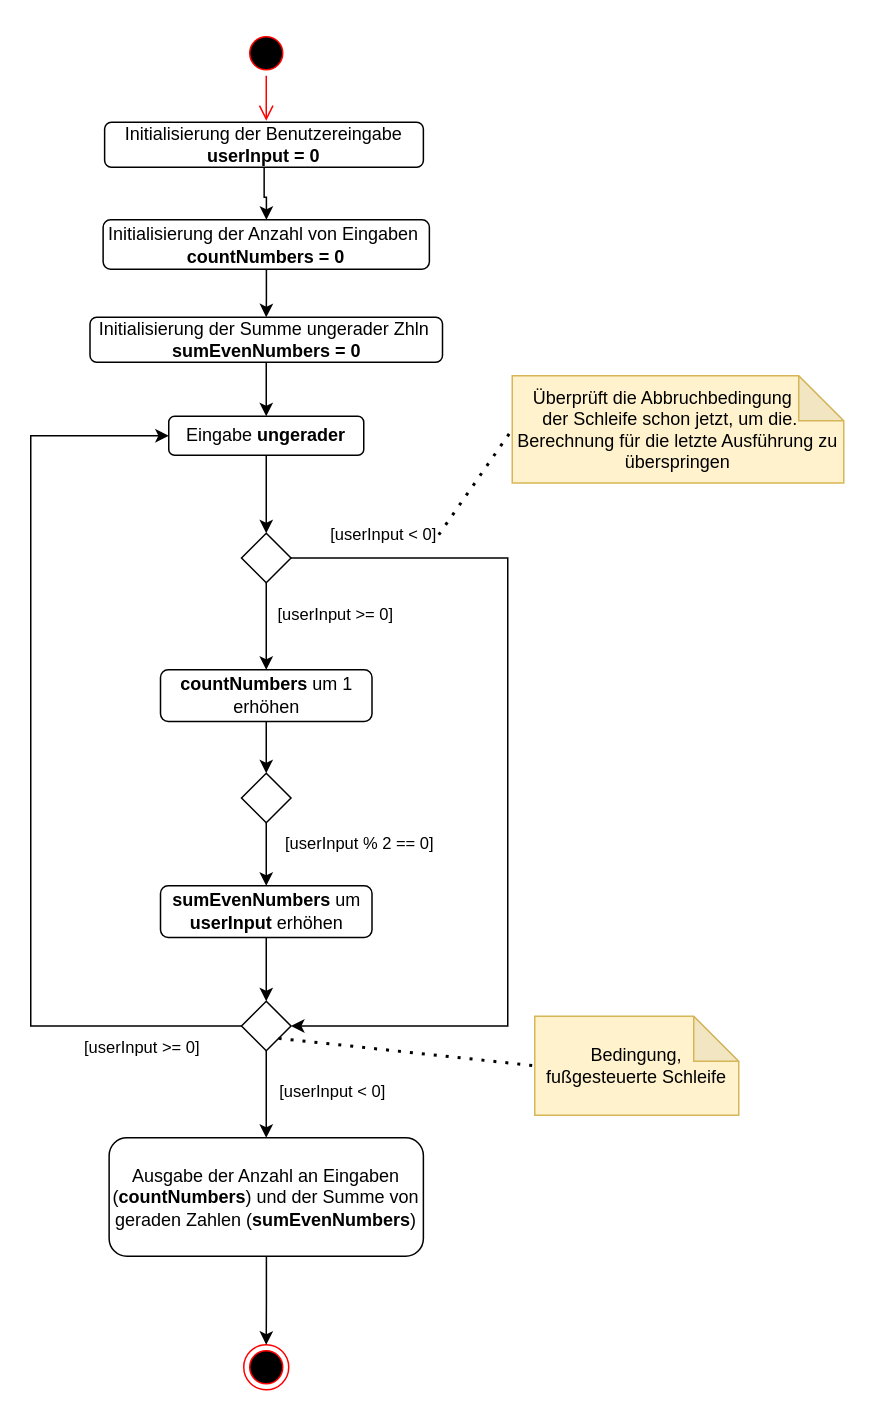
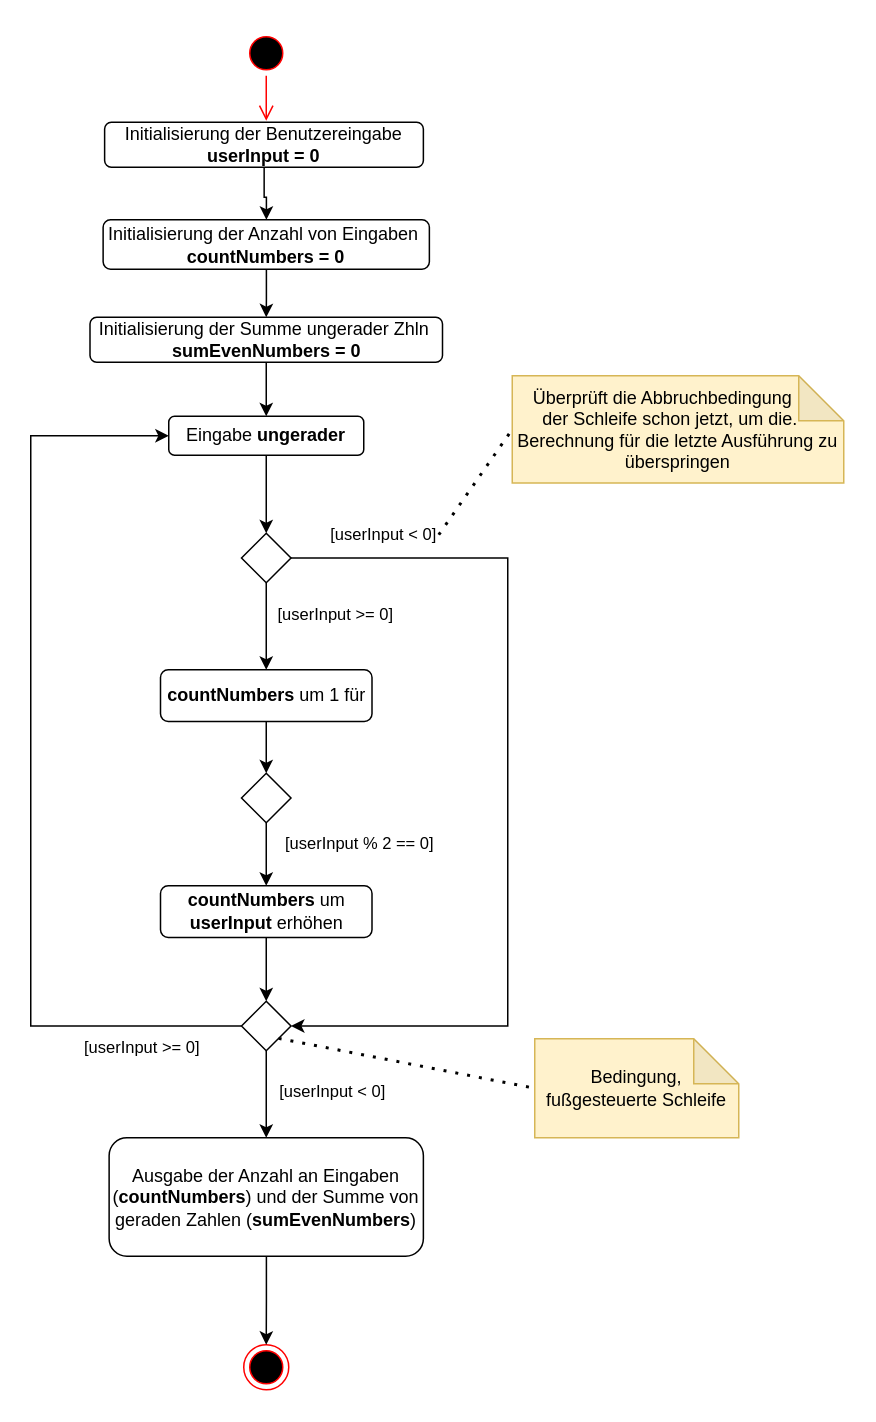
  <mxCell id="0" />
  <mxCell id="1" parent="0" />
  <mxCell id="2" value="" style="ellipse;html=1;shape=startState;fillColor=#000000;strokeColor=#ff0000;" vertex="1" parent="1"><mxGeometry x="162" y="20" width="30" height="30" as="geometry" /></mxCell>
  <mxCell id="3" value="" style="edgeStyle=orthogonalEdgeStyle;html=1;verticalAlign=bottom;endArrow=open;endSize=8;strokeColor=#ff0000;rounded=0;" edge="1" source="2" parent="1"><mxGeometry relative="1" as="geometry"><mxPoint x="177" y="80" as="targetPoint" /></mxGeometry></mxCell>
  <mxCell id="4" value="" style="ellipse;html=1;shape=endState;fillColor=#000000;strokeColor=#ff0000;" vertex="1" parent="1"><mxGeometry x="162" y="896" width="30" height="30" as="geometry" /></mxCell>
  <mxCell id="5" value="" style="edgeStyle=orthogonalEdgeStyle;rounded=0;orthogonalLoop=1;jettySize=auto;html=1;" edge="1" parent="1" source="6" target="8"><mxGeometry relative="1" as="geometry" /></mxCell>
  <mxCell id="6" value="&lt;div&gt;Initialisierung der Benutzereingabe&lt;/div&gt;&lt;b&gt;userInput = 0&lt;/b&gt;" style="rounded=1;whiteSpace=wrap;html=1;" vertex="1" parent="1"><mxGeometry x="69.25" y="81" width="212.5" height="30" as="geometry" /></mxCell>
  <mxCell id="7" value="" style="edgeStyle=orthogonalEdgeStyle;rounded=0;orthogonalLoop=1;jettySize=auto;html=1;" edge="1" parent="1" source="8" target="10"><mxGeometry relative="1" as="geometry" /></mxCell>
  <mxCell id="8" value="Initialisierung der Anzahl von Eingaben&amp;nbsp;&lt;div&gt;&lt;b&gt;countNumbers = 0&lt;/b&gt;&lt;/div&gt;" style="whiteSpace=wrap;html=1;rounded=1;" vertex="1" parent="1"><mxGeometry x="68.25" y="146" width="217.5" height="33" as="geometry" /></mxCell>
  <mxCell id="9" value="" style="edgeStyle=orthogonalEdgeStyle;rounded=0;orthogonalLoop=1;jettySize=auto;html=1;" edge="1" parent="1" source="10" target="17"><mxGeometry relative="1" as="geometry" /></mxCell>
  <mxCell id="10" value="&lt;div&gt;Initialisierung der Summe ungerader Zhln&amp;nbsp;&lt;br&gt;&lt;/div&gt;&lt;b&gt;sumEvenNumbers = 0&lt;/b&gt;" style="rounded=1;whiteSpace=wrap;html=1;" vertex="1" parent="1"><mxGeometry x="59.5" y="211" width="235" height="30" as="geometry" /></mxCell>
  <mxCell id="11" style="edgeStyle=orthogonalEdgeStyle;rounded=0;orthogonalLoop=1;jettySize=auto;html=1;entryX=1;entryY=0.5;entryDx=0;entryDy=0;" edge="1" parent="1" source="15" target="29"><mxGeometry relative="1" as="geometry"><Array as="points"><mxPoint x="338" y="372" /><mxPoint x="338" y="684" /></Array></mxGeometry></mxCell>
  <mxCell id="12" value="[userInput &amp;lt; 0]" style="edgeLabel;html=1;align=center;verticalAlign=middle;resizable=0;points=[];" vertex="1" connectable="0" parent="11"><mxGeometry x="-0.254" y="-2" relative="1" as="geometry"><mxPoint x="-82" y="-96" as="offset" /></mxGeometry></mxCell>
  <mxCell id="13" value="" style="edgeStyle=orthogonalEdgeStyle;rounded=0;orthogonalLoop=1;jettySize=auto;html=1;" edge="1" parent="1" source="15" target="19"><mxGeometry relative="1" as="geometry" /></mxCell>
  <mxCell id="14" value="[userInput &amp;gt;= 0]" style="edgeLabel;html=1;align=center;verticalAlign=middle;resizable=0;points=[];" vertex="1" connectable="0" parent="13"><mxGeometry x="-0.399" y="1" relative="1" as="geometry"><mxPoint x="44" y="3" as="offset" /></mxGeometry></mxCell>
  <mxCell id="15" value="" style="rhombus;whiteSpace=wrap;html=1;" vertex="1" parent="1"><mxGeometry x="160.5" y="355" width="33" height="33" as="geometry" /></mxCell>
  <mxCell id="16" style="edgeStyle=orthogonalEdgeStyle;rounded=0;orthogonalLoop=1;jettySize=auto;html=1;entryX=0.5;entryY=0;entryDx=0;entryDy=0;" edge="1" parent="1" source="17" target="15"><mxGeometry relative="1" as="geometry" /></mxCell>
  <mxCell id="17" value="Eingabe &lt;b&gt;ungerader&lt;/b&gt;" style="whiteSpace=wrap;html=1;rounded=1;" vertex="1" parent="1"><mxGeometry x="112" y="277" width="130" height="26" as="geometry" /></mxCell>
  <mxCell id="18" style="edgeStyle=orthogonalEdgeStyle;rounded=0;orthogonalLoop=1;jettySize=auto;html=1;entryX=0.5;entryY=0;entryDx=0;entryDy=0;" edge="1" parent="1" source="19" target="22"><mxGeometry relative="1" as="geometry" /></mxCell>
- <mxCell id="19" value="&lt;b&gt;countNumbers&lt;/b&gt; um 1 erhöhen" style="rounded=1;whiteSpace=wrap;html=1;" vertex="1" parent="1"><mxGeometry x="106.5" y="446" width="141" height="34.5" as="geometry" /></mxCell>
+ <mxCell id="19" value="&lt;b&gt;countNumbers&lt;/b&gt; um 1 für" style="rounded=1;whiteSpace=wrap;html=1;" vertex="1" parent="1"><mxGeometry x="106.5" y="446" width="141" height="34.5" as="geometry" /></mxCell>
  <mxCell id="20" style="edgeStyle=orthogonalEdgeStyle;rounded=0;orthogonalLoop=1;jettySize=auto;html=1;entryX=0.5;entryY=0;entryDx=0;entryDy=0;" edge="1" parent="1" source="22" target="24"><mxGeometry relative="1" as="geometry"><mxPoint x="177" y="579" as="targetPoint" /></mxGeometry></mxCell>
  <mxCell id="21" value="[userInput % 2 == 0]" style="edgeLabel;html=1;align=center;verticalAlign=middle;resizable=0;points=[];" vertex="1" connectable="0" parent="20"><mxGeometry x="-0.35" relative="1" as="geometry"><mxPoint x="61" y="-1" as="offset" /></mxGeometry></mxCell>
  <mxCell id="22" value="" style="rhombus;whiteSpace=wrap;html=1;" vertex="1" parent="1"><mxGeometry x="160.5" y="515" width="33" height="33" as="geometry" /></mxCell>
  <mxCell id="23" style="edgeStyle=orthogonalEdgeStyle;rounded=0;orthogonalLoop=1;jettySize=auto;html=1;entryX=0.5;entryY=0;entryDx=0;entryDy=0;" edge="1" parent="1" source="24" target="29"><mxGeometry relative="1" as="geometry" /></mxCell>
- <mxCell id="24" value="&lt;b&gt;sumEvenNumbers&lt;/b&gt; um &lt;b&gt;userInput&lt;/b&gt; erhöhen" style="rounded=1;whiteSpace=wrap;html=1;" vertex="1" parent="1"><mxGeometry x="106.5" y="590" width="141" height="34.5" as="geometry" /></mxCell>
+ <mxCell id="24" value="&lt;b&gt;countNumbers&lt;/b&gt; um &lt;b&gt;userInput&lt;/b&gt; erhöhen" style="rounded=1;whiteSpace=wrap;html=1;" vertex="1" parent="1"><mxGeometry x="106.5" y="590" width="141" height="34.5" as="geometry" /></mxCell>
  <mxCell id="25" value="" style="edgeStyle=orthogonalEdgeStyle;rounded=0;orthogonalLoop=1;jettySize=auto;html=1;entryX=0.5;entryY=0;entryDx=0;entryDy=0;" edge="1" parent="1" source="29" target="35"><mxGeometry relative="1" as="geometry" /></mxCell>
  <mxCell id="26" value="[userInput &amp;lt; 0]" style="edgeLabel;html=1;align=center;verticalAlign=middle;resizable=0;points=[];" vertex="1" connectable="0" parent="25"><mxGeometry x="-0.403" y="1" relative="1" as="geometry"><mxPoint x="42" y="9" as="offset" /></mxGeometry></mxCell>
  <mxCell id="27" style="edgeStyle=orthogonalEdgeStyle;rounded=0;orthogonalLoop=1;jettySize=auto;html=1;entryX=0;entryY=0.5;entryDx=0;entryDy=0;" edge="1" parent="1" source="29" target="17"><mxGeometry relative="1" as="geometry"><mxPoint x="85.917" y="683.5" as="targetPoint" /><Array as="points"><mxPoint x="20" y="684" /><mxPoint x="20" y="290" /></Array></mxGeometry></mxCell>
  <mxCell id="28" value="[userInput &amp;gt;= 0]" style="edgeLabel;html=1;align=center;verticalAlign=middle;resizable=0;points=[];" vertex="1" connectable="0" parent="27"><mxGeometry x="0.179" y="-1" relative="1" as="geometry"><mxPoint x="72" y="242" as="offset" /></mxGeometry></mxCell>
  <mxCell id="29" value="" style="rhombus;whiteSpace=wrap;html=1;" vertex="1" parent="1"><mxGeometry x="160.5" y="667" width="33" height="33" as="geometry" /></mxCell>
  <mxCell id="30" value="Überprüft die Abbruchbedingung&amp;nbsp; &amp;nbsp; &amp;nbsp;&amp;nbsp;&lt;div&gt;der Schleife schon jetzt, um die.&amp;nbsp; &amp;nbsp; Berechnung für die letzte Ausführung zu überspringen&lt;/div&gt;" style="shape=note;whiteSpace=wrap;html=1;backgroundOutline=1;darkOpacity=0.05;fillColor=#fff2cc;strokeColor=#d6b656;" vertex="1" parent="1"><mxGeometry x="341" y="250" width="221" height="71.5" as="geometry" /></mxCell>
  <mxCell id="31" value="" style="endArrow=none;dashed=1;html=1;dashPattern=1 3;strokeWidth=2;rounded=0;entryX=0;entryY=0.5;entryDx=0;entryDy=0;entryPerimeter=0;" edge="1" parent="1" target="30"><mxGeometry width="50" height="50" relative="1" as="geometry"><mxPoint x="292" y="356" as="sourcePoint" /><mxPoint x="279" y="448" as="targetPoint" /></mxGeometry></mxCell>
- <mxCell id="32" value="Bedingung, fußgesteuerte Schleife" style="shape=note;whiteSpace=wrap;html=1;backgroundOutline=1;darkOpacity=0.05;fillColor=#fff2cc;strokeColor=#d6b656;" vertex="1" parent="1"><mxGeometry x="356" y="677" width="136" height="66" as="geometry" /></mxCell>
+ <mxCell id="32" value="Bedingung, fußgesteuerte Schleife" style="shape=note;whiteSpace=wrap;html=1;backgroundOutline=1;darkOpacity=0.05;fillColor=#fff2cc;strokeColor=#d6b656;" vertex="1" parent="1"><mxGeometry x="356" y="692" width="136" height="66" as="geometry" /></mxCell>
  <mxCell id="33" value="" style="endArrow=none;dashed=1;html=1;dashPattern=1 3;strokeWidth=2;rounded=0;entryX=0;entryY=0.5;entryDx=0;entryDy=0;entryPerimeter=0;exitX=1;exitY=1;exitDx=0;exitDy=0;" edge="1" parent="1" source="29" target="32"><mxGeometry width="50" height="50" relative="1" as="geometry"><mxPoint x="229" y="665" as="sourcePoint" /><mxPoint x="279" y="615" as="targetPoint" /></mxGeometry></mxCell>
  <mxCell id="34" style="edgeStyle=orthogonalEdgeStyle;rounded=0;orthogonalLoop=1;jettySize=auto;html=1;entryX=0.5;entryY=0;entryDx=0;entryDy=0;" edge="1" parent="1" source="35" target="4"><mxGeometry relative="1" as="geometry" /></mxCell>
  <mxCell id="35" value="Ausgabe der Anzahl an Eingaben (&lt;b&gt;countNumbers&lt;/b&gt;) und der Summe von geraden Zahlen (&lt;b&gt;sumEvenNumbers&lt;/b&gt;)" style="whiteSpace=wrap;html=1;rounded=1;" vertex="1" parent="1"><mxGeometry x="72.25" y="758" width="209.5" height="79" as="geometry" /></mxCell>
